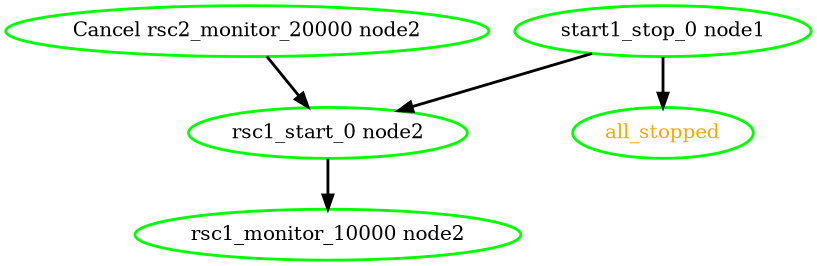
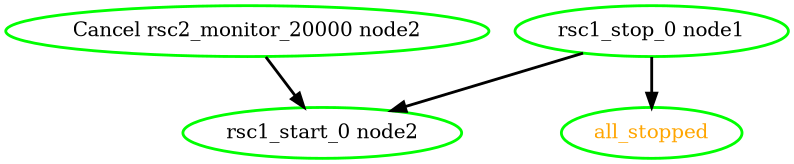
  digraph {
    node [color=green fontcolor=black style=bold]
    edge [style=bold]
    n1 [label="Cancel rsc2_monitor_20000 node2"]
    "rsc1_start_0 node2"
-   "rsc1_monitor_10000 node2"
    all_stopped [fontcolor=orange]
-   "rsc1_stop_0 node1" [label="start1_stop_0 node1"]
+   "rsc1_stop_0 node1"
    n1 -> "rsc1_start_0 node2"
-   "rsc1_start_0 node2" -> "rsc1_monitor_10000 node2"
    "rsc1_stop_0 node1" -> "rsc1_start_0 node2"
    "rsc1_stop_0 node1" -> all_stopped
  }
